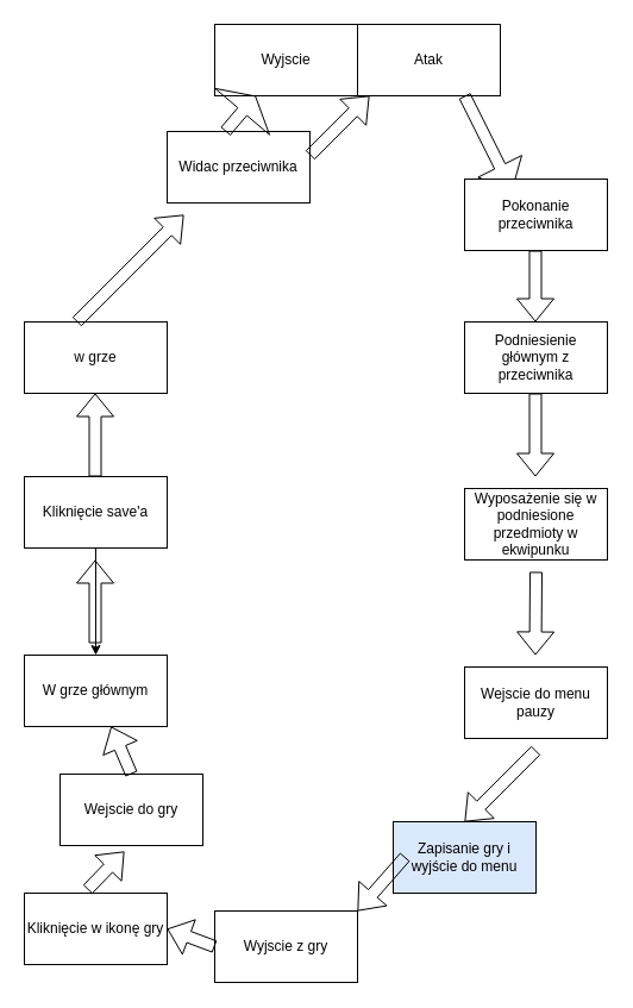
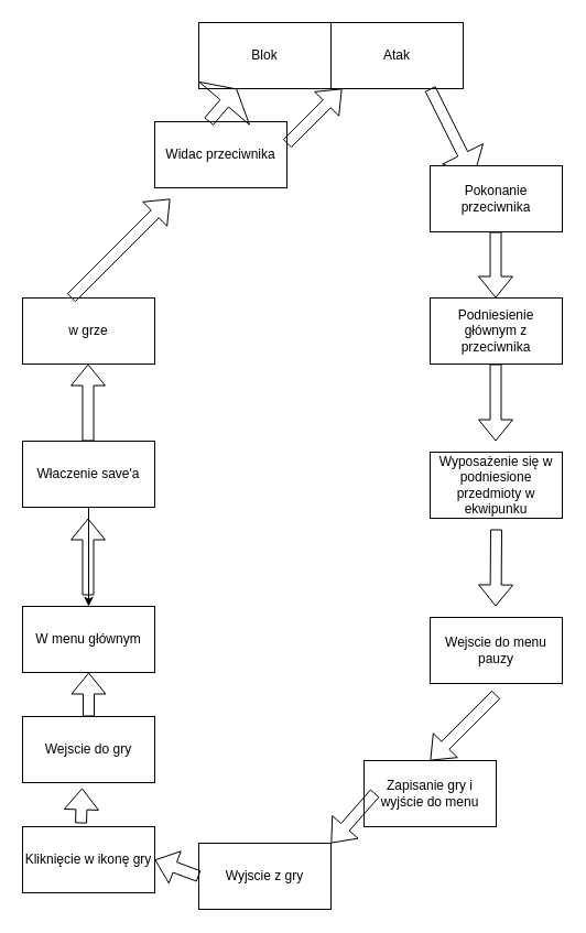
  <mxCell id="0" />
  <mxCell id="1" parent="0" />
  <mxCell id="2" value="w grze" style="rounded=0;whiteSpace=wrap;html=1;" vertex="1" parent="1"><mxGeometry x="20" y="270" width="120" height="60" as="geometry" /></mxCell>
  <mxCell id="3" value="Widac przeciwnika" style="rounded=0;whiteSpace=wrap;html=1;" vertex="1" parent="1"><mxGeometry x="140" y="110" width="120" height="60" as="geometry" /></mxCell>
  <mxCell id="4" value="" style="shape=flexArrow;endArrow=classic;html=1;rounded=0;" edge="1" parent="1"><mxGeometry width="50" height="50" relative="1" as="geometry"><mxPoint x="64" y="270" as="sourcePoint" /><mxPoint x="154" y="180" as="targetPoint" /></mxGeometry></mxCell>
  <mxCell id="5" value="Atak" style="rounded=0;whiteSpace=wrap;html=1;" vertex="1" parent="1"><mxGeometry x="300" y="20" width="120" height="60" as="geometry" /></mxCell>
  <mxCell id="6" value="" style="shape=flexArrow;endArrow=classic;html=1;rounded=0;" edge="1" parent="1"><mxGeometry width="50" height="50" relative="1" as="geometry"><mxPoint x="260" y="130" as="sourcePoint" /><mxPoint x="310" y="80" as="targetPoint" /></mxGeometry></mxCell>
- <mxCell id="7" value="Wyjscie" style="rounded=0;whiteSpace=wrap;html=1;" vertex="1" parent="1"><mxGeometry x="180" y="20" width="120" height="60" as="geometry" /></mxCell>
+ <mxCell id="7" value="Blok" style="rounded=0;whiteSpace=wrap;html=1;" vertex="1" parent="1"><mxGeometry x="180" y="20" width="120" height="60" as="geometry" /></mxCell>
  <mxCell id="8" value="" style="shape=flexArrow;endArrow=classic;html=1;rounded=0;endWidth=49;endSize=5.32;exitX=0.408;exitY=0;exitDx=0;exitDy=0;exitPerimeter=0;" edge="1" parent="1" source="3" target="7"><mxGeometry width="50" height="50" relative="1" as="geometry"><mxPoint x="130" y="110" as="sourcePoint" /><mxPoint x="180" y="60" as="targetPoint" /></mxGeometry></mxCell>
  <mxCell id="9" value="" style="shape=flexArrow;endArrow=classic;html=1;rounded=0;endWidth=30;endSize=7.21;" edge="1" parent="1"><mxGeometry width="50" height="50" relative="1" as="geometry"><mxPoint x="390" y="80" as="sourcePoint" /><mxPoint x="430" y="160" as="targetPoint" /></mxGeometry></mxCell>
  <mxCell id="10" value="Podniesienie głównym z przeciwnika" style="rounded=0;whiteSpace=wrap;html=1;" vertex="1" parent="1"><mxGeometry x="390" y="270" width="120" height="60" as="geometry" /></mxCell>
  <mxCell id="11" value="" style="shape=flexArrow;endArrow=classic;html=1;rounded=0;" edge="1" parent="1"><mxGeometry width="50" height="50" relative="1" as="geometry"><mxPoint x="449.5" y="210" as="sourcePoint" /><mxPoint x="449.5" y="270" as="targetPoint" /><Array as="points"><mxPoint x="449.5" y="270" /></Array></mxGeometry></mxCell>
- <mxCell id="12" value="W grze głównym" style="rounded=0;whiteSpace=wrap;html=1;" vertex="1" parent="1"><mxGeometry x="20" y="550" width="120" height="60" as="geometry" /></mxCell>
+ <mxCell id="12" value="W menu głównym" style="rounded=0;whiteSpace=wrap;html=1;" vertex="1" parent="1"><mxGeometry x="20" y="550" width="120" height="60" as="geometry" /></mxCell>
  <mxCell id="13" value="" style="edgeStyle=orthogonalEdgeStyle;rounded=0;orthogonalLoop=1;jettySize=auto;html=1;" edge="1" parent="1" source="14" target="12"><mxGeometry relative="1" as="geometry" /></mxCell>
- <mxCell id="14" value="Kliknięcie save'a" style="rounded=0;whiteSpace=wrap;html=1;" vertex="1" parent="1"><mxGeometry x="20" y="400" width="120" height="60" as="geometry" /></mxCell>
+ <mxCell id="14" value="Właczenie save'a" style="rounded=0;whiteSpace=wrap;html=1;" vertex="1" parent="1"><mxGeometry x="20" y="400" width="120" height="60" as="geometry" /></mxCell>
  <mxCell id="15" value="" style="shape=flexArrow;endArrow=classic;html=1;rounded=0;" edge="1" parent="1"><mxGeometry width="50" height="50" relative="1" as="geometry"><mxPoint x="79.5" y="540" as="sourcePoint" /><mxPoint x="79.5" y="470" as="targetPoint" /></mxGeometry></mxCell>
  <mxCell id="16" value="" style="shape=flexArrow;endArrow=classic;html=1;rounded=0;" edge="1" parent="1"><mxGeometry width="50" height="50" relative="1" as="geometry"><mxPoint x="79.5" y="400" as="sourcePoint" /><mxPoint x="79.5" y="330" as="targetPoint" /></mxGeometry></mxCell>
  <mxCell id="17" value="Wyposażenie się w podniesione przedmioty w ekwipunku" style="rounded=0;whiteSpace=wrap;html=1;" vertex="1" parent="1"><mxGeometry x="390" y="410" width="120" height="60" as="geometry" /></mxCell>
  <mxCell id="18" value="Pokonanie przeciwnika" style="rounded=0;whiteSpace=wrap;html=1;" vertex="1" parent="1"><mxGeometry x="390" y="150" width="120" height="60" as="geometry" /></mxCell>
  <mxCell id="19" value="" style="shape=flexArrow;endArrow=classic;html=1;rounded=0;" edge="1" parent="1"><mxGeometry width="50" height="50" relative="1" as="geometry"><mxPoint x="449.5" y="330" as="sourcePoint" /><mxPoint x="449.5" y="400" as="targetPoint" /></mxGeometry></mxCell>
  <mxCell id="20" value="Wejscie do menu pauzy" style="rounded=0;whiteSpace=wrap;html=1;" vertex="1" parent="1"><mxGeometry x="390" y="560" width="120" height="60" as="geometry" /></mxCell>
  <mxCell id="21" value="" style="shape=flexArrow;endArrow=classic;html=1;rounded=0;" edge="1" parent="1"><mxGeometry width="50" height="50" relative="1" as="geometry"><mxPoint x="450" y="480" as="sourcePoint" /><mxPoint x="449.5" y="550" as="targetPoint" /></mxGeometry></mxCell>
- <mxCell id="22" value="Zapisanie gry i wyjście do menu" style="rounded=0;whiteSpace=wrap;html=1;fillColor=#dae8fc;" vertex="1" parent="1"><mxGeometry x="330" y="690" width="120" height="60" as="geometry" /></mxCell>
+ <mxCell id="22" value="Zapisanie gry i wyjście do menu" style="rounded=0;whiteSpace=wrap;html=1;" vertex="1" parent="1"><mxGeometry x="330" y="690" width="120" height="60" as="geometry" /></mxCell>
  <mxCell id="23" value="" style="shape=flexArrow;endArrow=classic;html=1;rounded=0;" edge="1" parent="1"><mxGeometry width="50" height="50" relative="1" as="geometry"><mxPoint x="450" y="630" as="sourcePoint" /><mxPoint x="390" y="690" as="targetPoint" /></mxGeometry></mxCell>
  <mxCell id="24" value="Wyjscie z gry" style="rounded=0;whiteSpace=wrap;html=1;" vertex="1" parent="1"><mxGeometry x="180" y="765" width="120" height="60" as="geometry" /></mxCell>
  <mxCell id="25" value="" style="shape=flexArrow;endArrow=classic;html=1;rounded=0;entryX=1;entryY=0;entryDx=0;entryDy=0;" edge="1" parent="1" target="24"><mxGeometry width="50" height="50" relative="1" as="geometry"><mxPoint x="340" y="719.5" as="sourcePoint" /><mxPoint x="290" y="719.5" as="targetPoint" /></mxGeometry></mxCell>
- <mxCell id="26" value="Wejscie do gry" style="rounded=0;whiteSpace=wrap;html=1;" vertex="1" parent="1"><mxGeometry x="50" y="650" width="120" height="60" as="geometry" /></mxCell>
+ <mxCell id="26" value="Wejscie do gry" style="rounded=0;whiteSpace=wrap;html=1;" vertex="1" parent="1"><mxGeometry x="20" y="650" width="120" height="60" as="geometry" /></mxCell>
  <mxCell id="27" value="" style="shape=flexArrow;endArrow=classic;html=1;rounded=0;exitX=0.5;exitY=0;exitDx=0;exitDy=0;" edge="1" parent="1" source="26" target="12"><mxGeometry width="50" height="50" relative="1" as="geometry"><mxPoint x="60" y="660" as="sourcePoint" /><mxPoint x="110" y="610" as="targetPoint" /></mxGeometry></mxCell>
  <mxCell id="28" value="Kliknięcie w ikonę gry" style="rounded=0;whiteSpace=wrap;html=1;" vertex="1" parent="1"><mxGeometry x="20" y="750" width="120" height="60" as="geometry" /></mxCell>
  <mxCell id="29" value="" style="shape=flexArrow;endArrow=classic;html=1;rounded=0;entryX=0.45;entryY=1.083;entryDx=0;entryDy=0;entryPerimeter=0;exitX=0.442;exitY=-0.05;exitDx=0;exitDy=0;exitPerimeter=0;" edge="1" parent="1" source="28" target="26"><mxGeometry width="50" height="50" relative="1" as="geometry"><mxPoint x="60" y="760" as="sourcePoint" /><mxPoint x="110" y="710" as="targetPoint" /></mxGeometry></mxCell>
  <mxCell id="30" value="" style="shape=flexArrow;endArrow=classic;html=1;rounded=0;exitX=0;exitY=0.5;exitDx=0;exitDy=0;" edge="1" parent="1" source="24"><mxGeometry width="50" height="50" relative="1" as="geometry"><mxPoint x="200" y="790" as="sourcePoint" /><mxPoint x="140" y="780" as="targetPoint" /></mxGeometry></mxCell>
